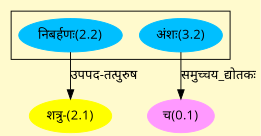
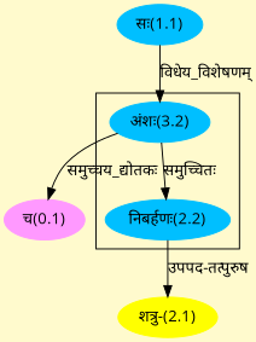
  digraph {
    bgcolor=lemonchiffon1
    compound=true
    fontname="Open Sans"
    rankdir=BT
    node [color="#00BFFF" fontname="Open Sans" style=filled]
    edge [dir=back fontname="Open Sans"]
    n1 [label="निबर्हणः(2.2)"]
    n2 [label="अंशः(3.2)"]
+   n3 [label="सः(1.1)"]
    n4 [color="#FFFF00" label="शत्रु-(2.1)"]
    n5 [color="#FF99FF" label="च(0.1)"]
    subgraph cluster_1 {
      n1
      n2
    }
+   n1 -> n2 [label="समुच्चितः"]
+   n2 -> n3 [label="विधेय_विशेषणम्"]
    n4 -> n1 [label="उपपद-तत्पुरुष"]
    n5 -> n2 [label="समुच्चय_द्योतकः"]
  }
